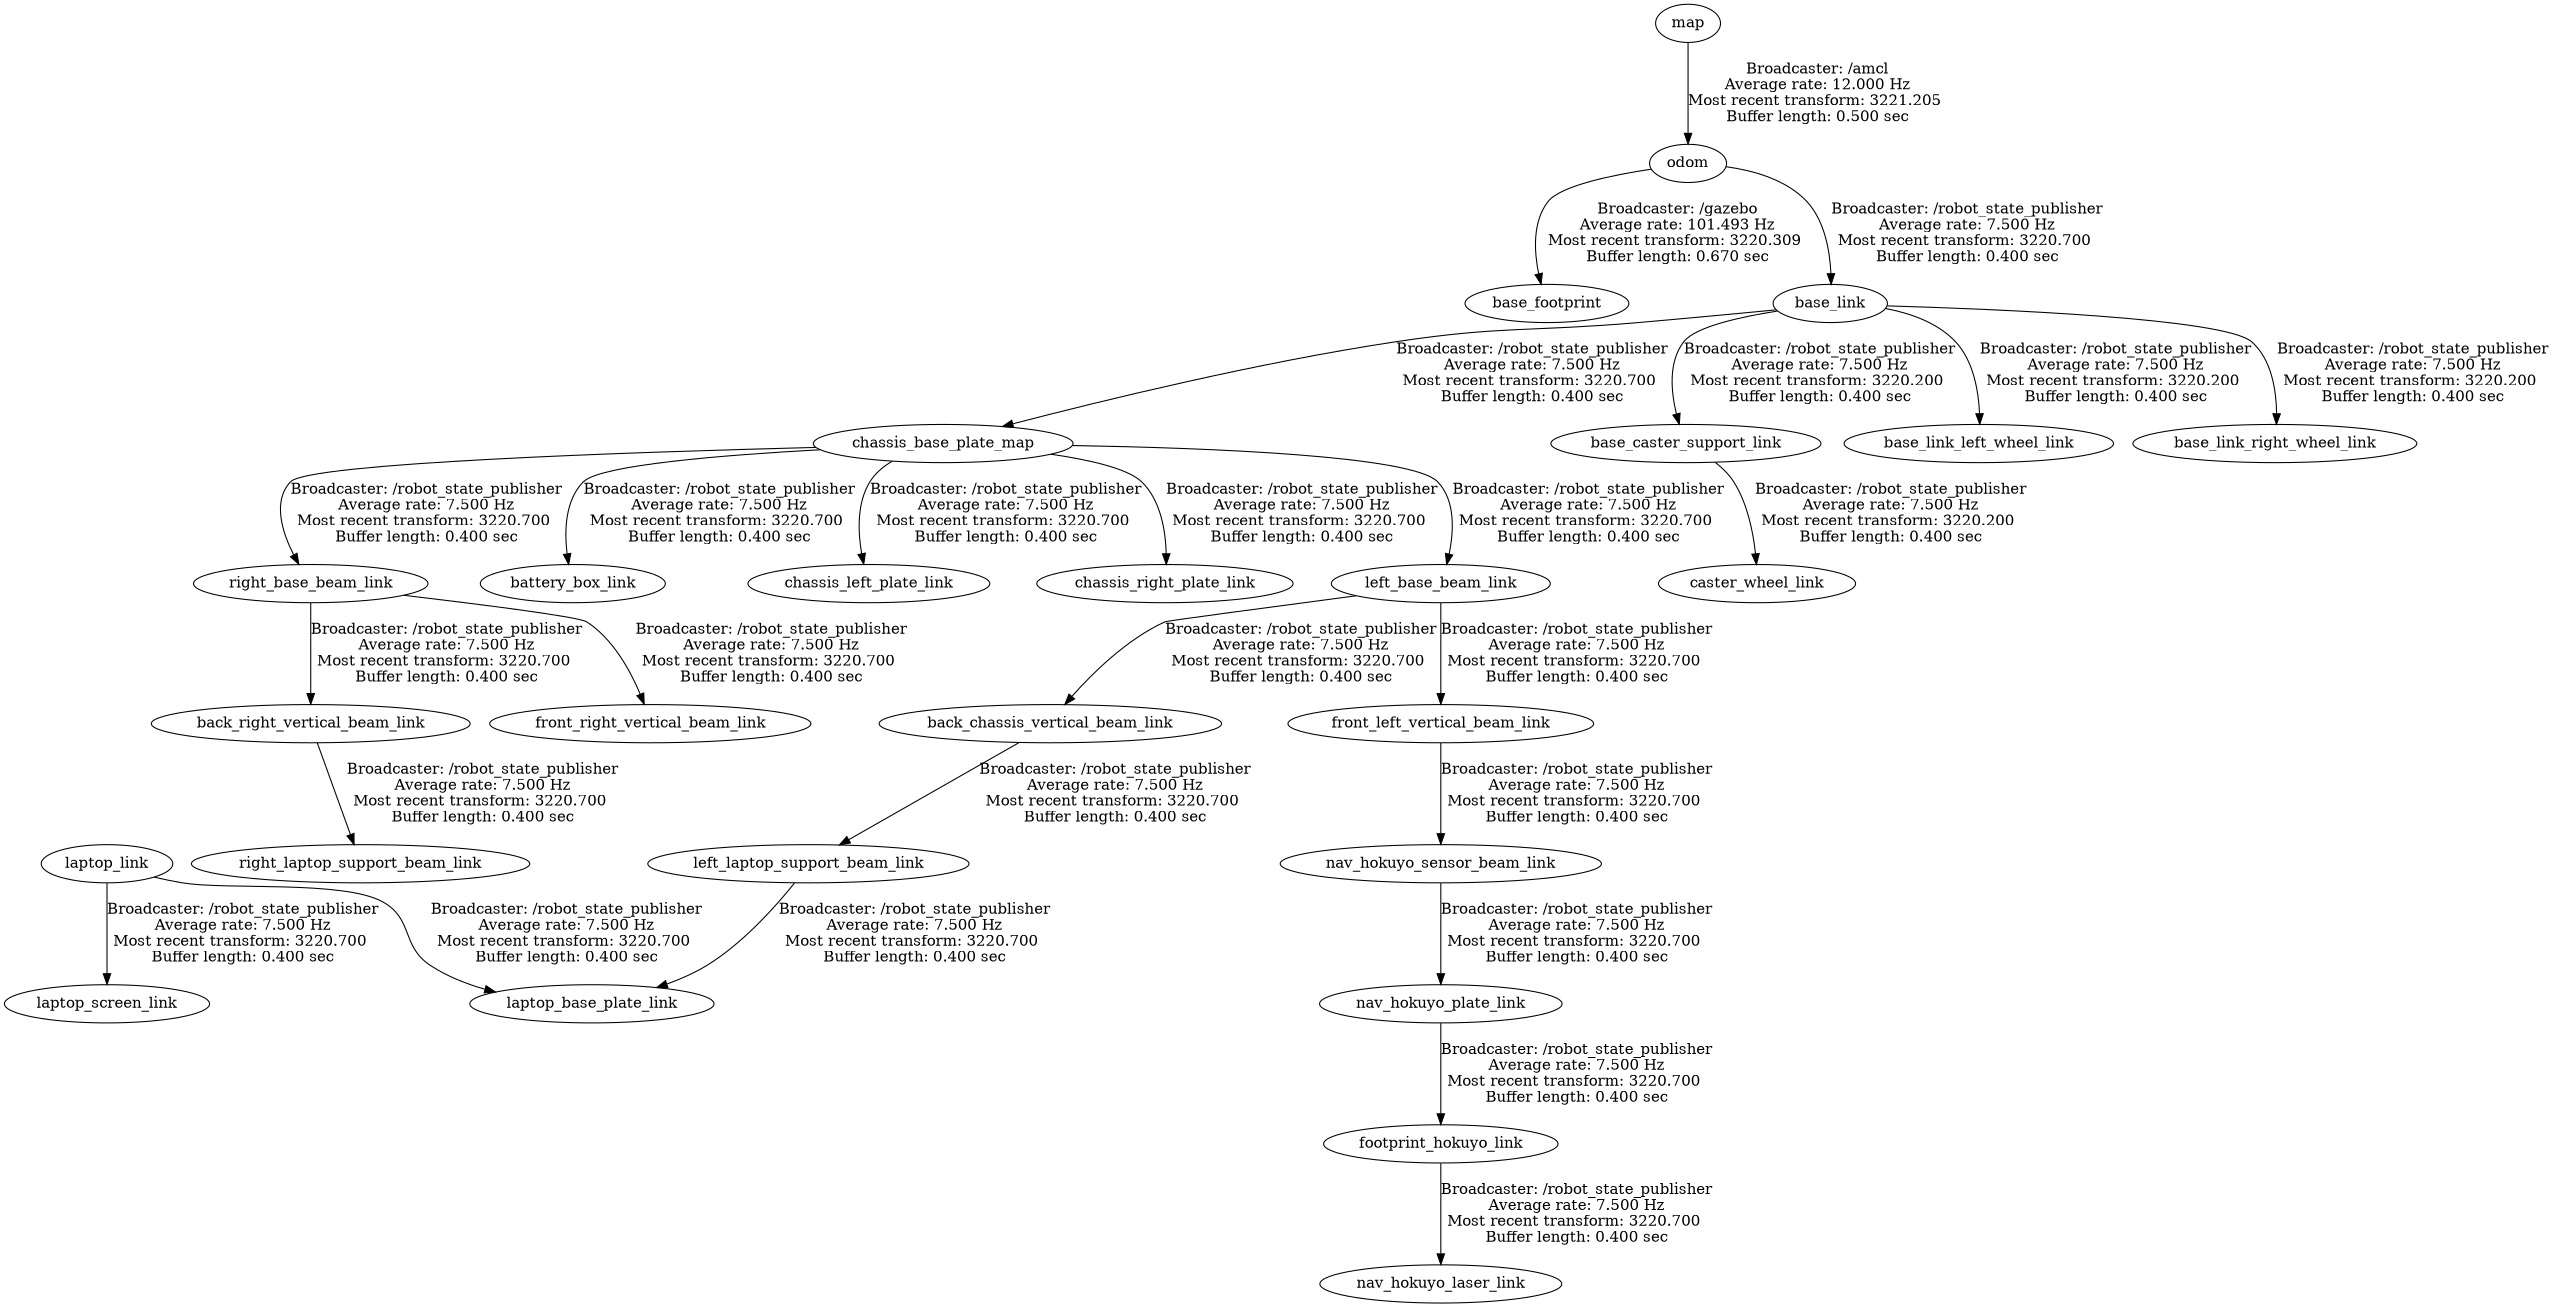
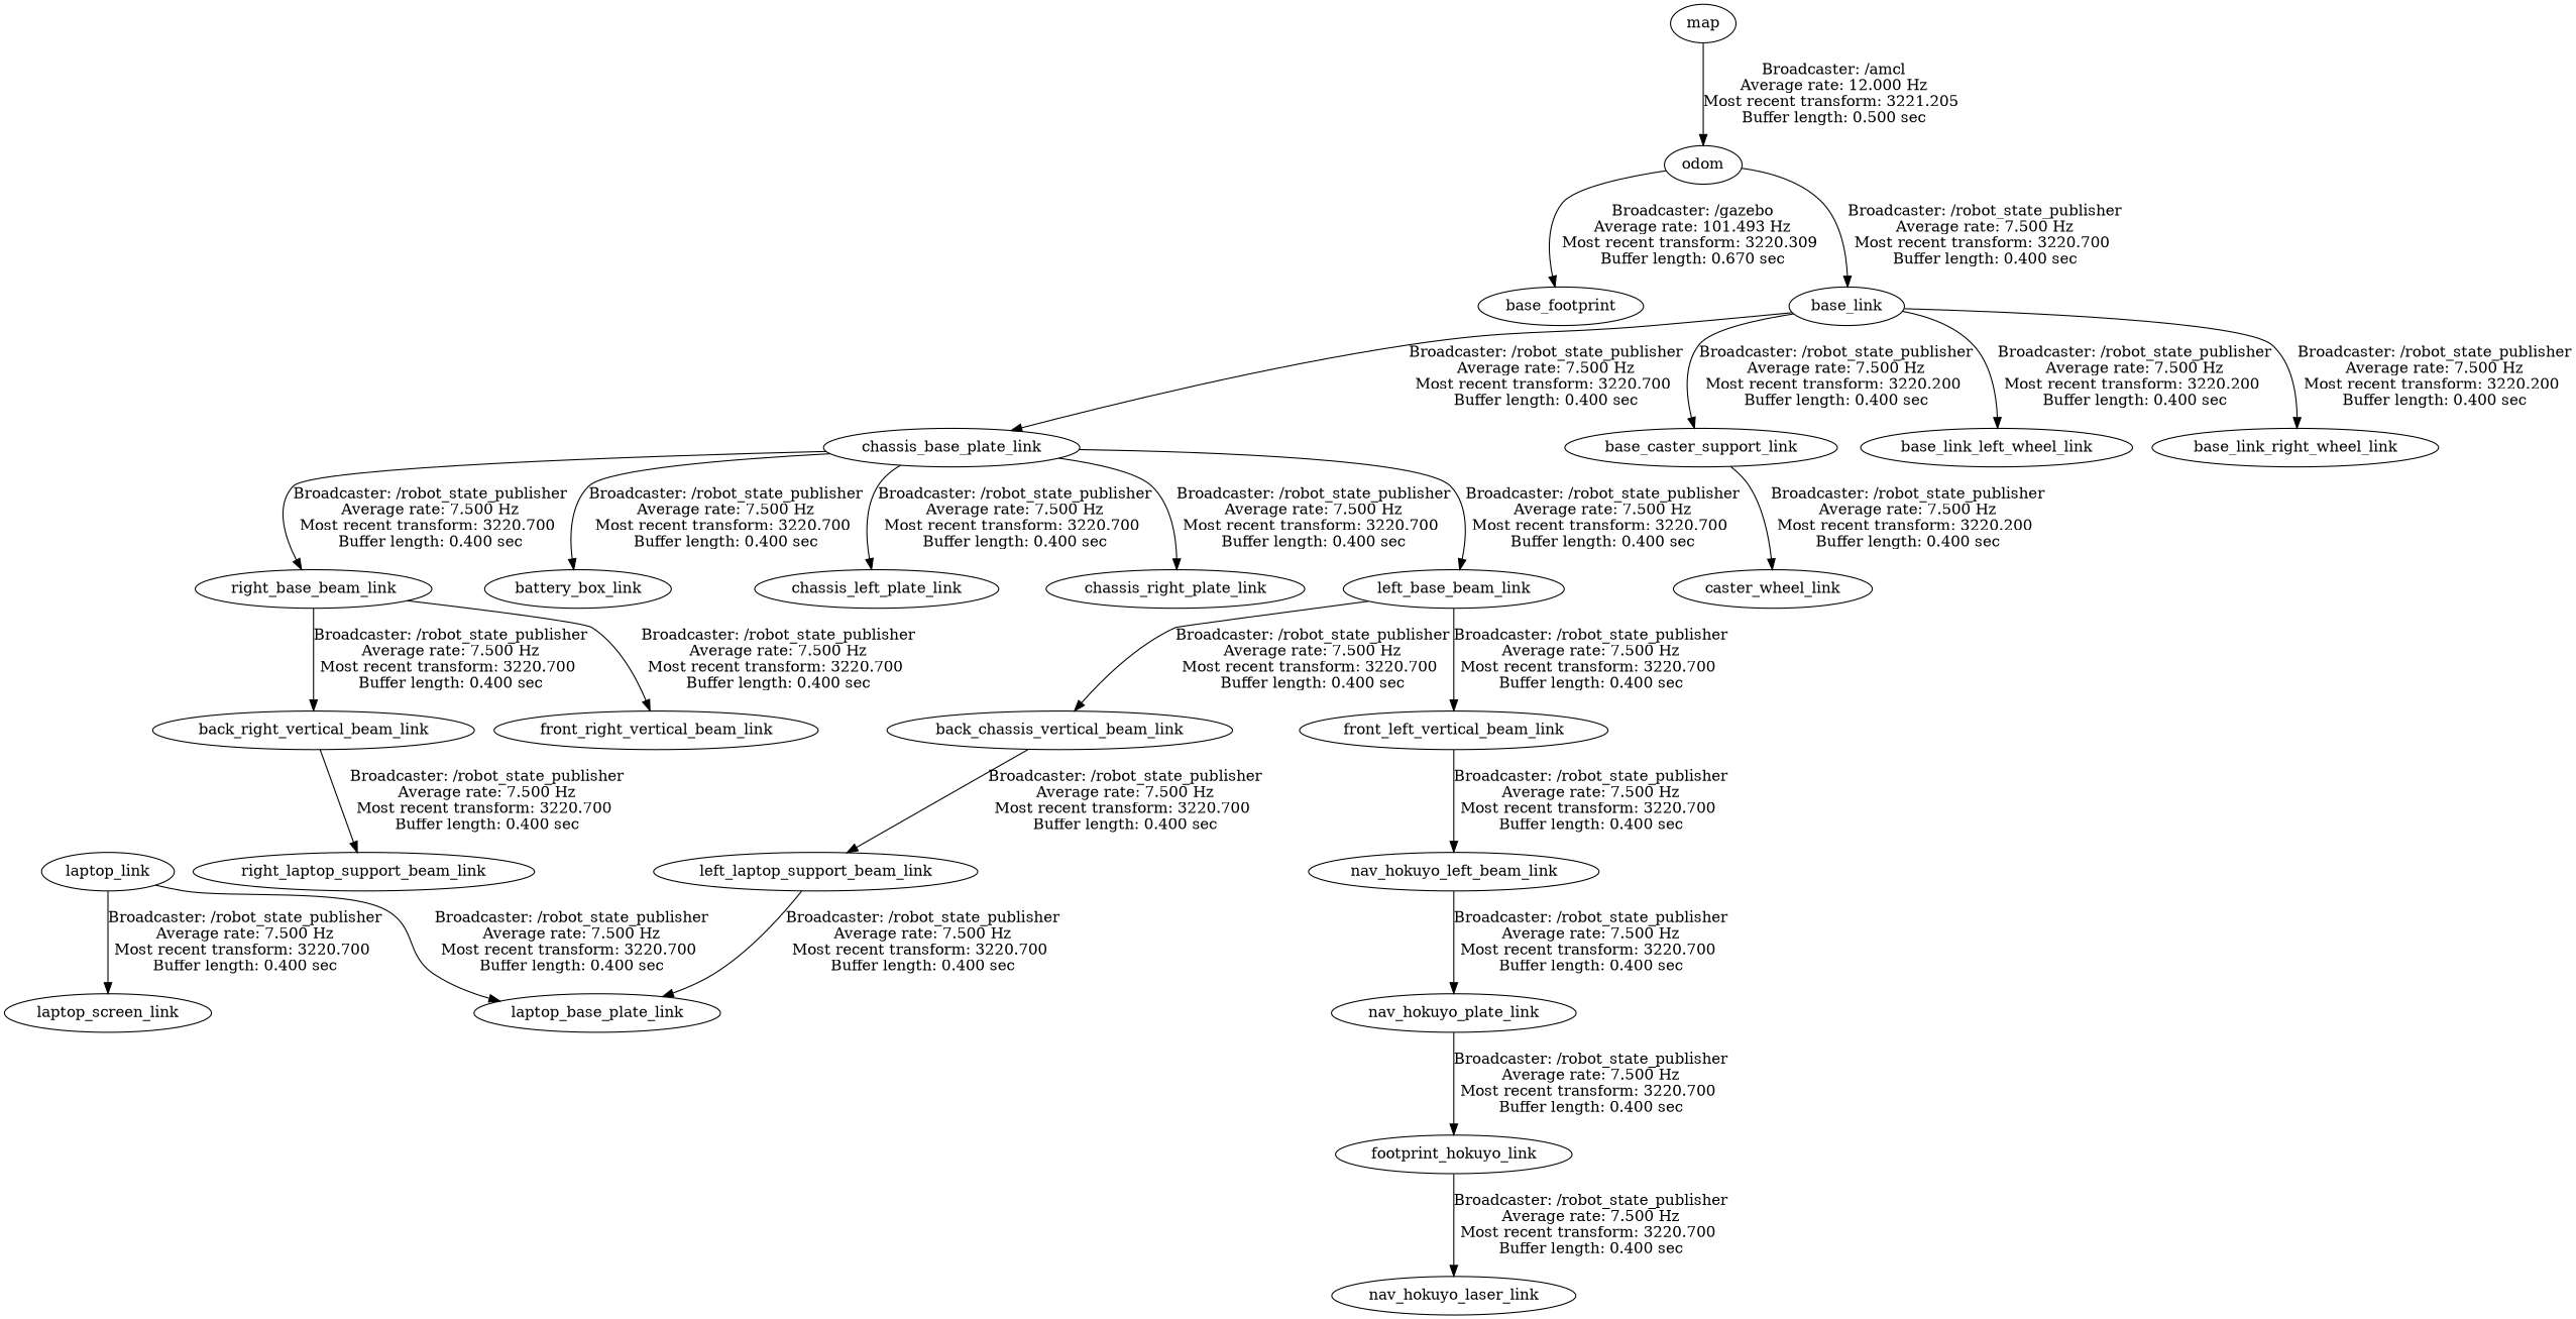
  digraph {
    odom
    base_footprint
    base_link
-   chassis_base_plate_link [label=chassis_base_plate_map]
+   chassis_base_plate_link
    base_caster_support_link
    base_link_left_wheel_link
    base_link_right_wheel_link
    map
    n9 [label=back_chassis_vertical_beam_link]
    left_base_beam_link
    front_left_vertical_beam_link
    left_laptop_support_beam_link
-   nav_hokuyo_sensor_beam_link
+   nav_hokuyo_sensor_beam_link [label=nav_hokuyo_left_beam_link]
    laptop_base_plate_link
    right_base_beam_link
    battery_box_link
    chassis_left_plate_link
    chassis_right_plate_link
    back_right_vertical_beam_link
    front_right_vertical_beam_link
    right_laptop_support_beam_link
    caster_wheel_link
    nav_hokuyo_plate_link
    laptop_link
    laptop_screen_link
    n26 [label=footprint_hokuyo_link]
    nav_hokuyo_laser_link
    odom -> base_footprint [label="Broadcaster: /gazebo\nAverage rate: 101.493 Hz\nMost recent transform: 3220.309 \nBuffer length: 0.670 sec\n"]
    odom -> base_link [label="Broadcaster: /robot_state_publisher\nAverage rate: 7.500 Hz\nMost recent transform: 3220.700 \nBuffer length: 0.400 sec\n"]
    base_link -> chassis_base_plate_link [label="Broadcaster: /robot_state_publisher\nAverage rate: 7.500 Hz\nMost recent transform: 3220.700 \nBuffer length: 0.400 sec\n"]
    base_link -> base_caster_support_link [label="Broadcaster: /robot_state_publisher\nAverage rate: 7.500 Hz\nMost recent transform: 3220.200 \nBuffer length: 0.400 sec\n"]
    base_link -> base_link_left_wheel_link [label="Broadcaster: /robot_state_publisher\nAverage rate: 7.500 Hz\nMost recent transform: 3220.200 \nBuffer length: 0.400 sec\n"]
    base_link -> base_link_right_wheel_link [label="Broadcaster: /robot_state_publisher\nAverage rate: 7.500 Hz\nMost recent transform: 3220.200 \nBuffer length: 0.400 sec\n"]
    chassis_base_plate_link -> left_base_beam_link [label="Broadcaster: /robot_state_publisher\nAverage rate: 7.500 Hz\nMost recent transform: 3220.700 \nBuffer length: 0.400 sec\n"]
    chassis_base_plate_link -> right_base_beam_link [label="Broadcaster: /robot_state_publisher\nAverage rate: 7.500 Hz\nMost recent transform: 3220.700 \nBuffer length: 0.400 sec\n"]
    chassis_base_plate_link -> battery_box_link [label="Broadcaster: /robot_state_publisher\nAverage rate: 7.500 Hz\nMost recent transform: 3220.700 \nBuffer length: 0.400 sec\n"]
    chassis_base_plate_link -> chassis_left_plate_link [label="Broadcaster: /robot_state_publisher\nAverage rate: 7.500 Hz\nMost recent transform: 3220.700 \nBuffer length: 0.400 sec\n"]
    chassis_base_plate_link -> chassis_right_plate_link [label="Broadcaster: /robot_state_publisher\nAverage rate: 7.500 Hz\nMost recent transform: 3220.700 \nBuffer length: 0.400 sec\n"]
    base_caster_support_link -> caster_wheel_link [label="Broadcaster: /robot_state_publisher\nAverage rate: 7.500 Hz\nMost recent transform: 3220.200 \nBuffer length: 0.400 sec\n"]
    map -> odom [label="Broadcaster: /amcl\nAverage rate: 12.000 Hz\nMost recent transform: 3221.205 \nBuffer length: 0.500 sec\n"]
    n9 -> left_laptop_support_beam_link [label="Broadcaster: /robot_state_publisher\nAverage rate: 7.500 Hz\nMost recent transform: 3220.700 \nBuffer length: 0.400 sec\n"]
    left_base_beam_link -> n9 [label="Broadcaster: /robot_state_publisher\nAverage rate: 7.500 Hz\nMost recent transform: 3220.700 \nBuffer length: 0.400 sec\n"]
    left_base_beam_link -> front_left_vertical_beam_link [label="Broadcaster: /robot_state_publisher\nAverage rate: 7.500 Hz\nMost recent transform: 3220.700 \nBuffer length: 0.400 sec\n"]
    front_left_vertical_beam_link -> nav_hokuyo_sensor_beam_link [label="Broadcaster: /robot_state_publisher\nAverage rate: 7.500 Hz\nMost recent transform: 3220.700 \nBuffer length: 0.400 sec\n"]
    left_laptop_support_beam_link -> laptop_base_plate_link [label="Broadcaster: /robot_state_publisher\nAverage rate: 7.500 Hz\nMost recent transform: 3220.700 \nBuffer length: 0.400 sec\n"]
    nav_hokuyo_sensor_beam_link -> nav_hokuyo_plate_link [label="Broadcaster: /robot_state_publisher\nAverage rate: 7.500 Hz\nMost recent transform: 3220.700 \nBuffer length: 0.400 sec\n"]
    right_base_beam_link -> back_right_vertical_beam_link [label="Broadcaster: /robot_state_publisher\nAverage rate: 7.500 Hz\nMost recent transform: 3220.700 \nBuffer length: 0.400 sec\n"]
    right_base_beam_link -> front_right_vertical_beam_link [label="Broadcaster: /robot_state_publisher\nAverage rate: 7.500 Hz\nMost recent transform: 3220.700 \nBuffer length: 0.400 sec\n"]
    back_right_vertical_beam_link -> right_laptop_support_beam_link [label="Broadcaster: /robot_state_publisher\nAverage rate: 7.500 Hz\nMost recent transform: 3220.700 \nBuffer length: 0.400 sec\n"]
    nav_hokuyo_plate_link -> n26 [label="Broadcaster: /robot_state_publisher\nAverage rate: 7.500 Hz\nMost recent transform: 3220.700 \nBuffer length: 0.400 sec\n"]
    laptop_link -> laptop_base_plate_link [label="Broadcaster: /robot_state_publisher\nAverage rate: 7.500 Hz\nMost recent transform: 3220.700 \nBuffer length: 0.400 sec\n"]
    laptop_link -> laptop_screen_link [label="Broadcaster: /robot_state_publisher\nAverage rate: 7.500 Hz\nMost recent transform: 3220.700 \nBuffer length: 0.400 sec\n"]
    n26 -> nav_hokuyo_laser_link [label="Broadcaster: /robot_state_publisher\nAverage rate: 7.500 Hz\nMost recent transform: 3220.700 \nBuffer length: 0.400 sec\n"]
  }
